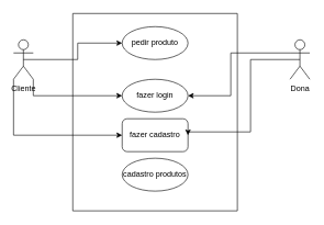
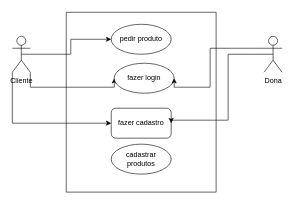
  <mxCell id="0" />
  <mxCell id="1" parent="0" />
  <mxCell id="2" style="edgeStyle=orthogonalEdgeStyle;rounded=0;orthogonalLoop=1;jettySize=auto;html=1;exitX=0.5;exitY=0.5;exitDx=0;exitDy=0;exitPerimeter=0;entryX=0;entryY=0.5;entryDx=0;entryDy=0;" edge="1" parent="1" source="5" target="7"><mxGeometry relative="1" as="geometry"><mxPoint x="180" y="90" as="targetPoint" /></mxGeometry></mxCell>
  <mxCell id="3" style="edgeStyle=orthogonalEdgeStyle;rounded=0;orthogonalLoop=1;jettySize=auto;html=1;exitX=1;exitY=1;exitDx=0;exitDy=0;exitPerimeter=0;entryX=0;entryY=0.5;entryDx=0;entryDy=0;" edge="1" parent="1" source="5" target="8"><mxGeometry relative="1" as="geometry"><mxPoint x="180" y="150" as="targetPoint" /><Array as="points"><mxPoint x="50" y="145" /></Array></mxGeometry></mxCell>
  <mxCell id="4" style="edgeStyle=orthogonalEdgeStyle;rounded=0;orthogonalLoop=1;jettySize=auto;html=1;exitX=0;exitY=1;exitDx=0;exitDy=0;exitPerimeter=0;entryX=0;entryY=0.5;entryDx=0;entryDy=0;" edge="1" parent="1" source="5" target="10"><mxGeometry relative="1" as="geometry" /></mxCell>
  <mxCell id="5" value="Cliente" style="shape=umlActor;verticalLabelPosition=bottom;verticalAlign=top;html=1;outlineConnect=0;" vertex="1" parent="1"><mxGeometry x="20" y="60" width="30" height="60" as="geometry" /></mxCell>
  <mxCell id="6" value="" style="swimlane;startSize=0;" vertex="1" parent="1"><mxGeometry x="110" y="20" width="250" height="300" as="geometry" /></mxCell>
  <mxCell id="7" value="pedir produto" style="ellipse;whiteSpace=wrap;html=1;" vertex="1" parent="6"><mxGeometry x="75" y="20" width="100" height="50" as="geometry" /></mxCell>
- <mxCell id="8" value="fazer login" style="ellipse;whiteSpace=wrap;html=1;" vertex="1" parent="6"><mxGeometry x="75" y="100" width="100" height="50" as="geometry" /></mxCell>
- <mxCell id="9" value="cadastro produtos" style="ellipse;whiteSpace=wrap;html=1;" vertex="1" parent="6"><mxGeometry x="75" y="220" width="100" height="50" as="geometry" /></mxCell>
+ <mxCell id="8" value="fazer login" style="ellipse;whiteSpace=wrap;html=1;" vertex="1" parent="6"><mxGeometry x="80" y="85" width="100" height="50" as="geometry" /></mxCell>
+ <mxCell id="9" value="cadastrar produtos" style="ellipse;whiteSpace=wrap;html=1;" vertex="1" parent="6"><mxGeometry x="75" y="220" width="100" height="50" as="geometry" /></mxCell>
  <mxCell id="10" value="fazer cadastro" style="whiteSpace=wrap;html=1;rounded=1;" vertex="1" parent="6"><mxGeometry x="75" y="160" width="100" height="50" as="geometry" /></mxCell>
  <mxCell id="11" style="edgeStyle=orthogonalEdgeStyle;rounded=0;orthogonalLoop=1;jettySize=auto;html=1;exitX=0;exitY=0.333;exitDx=0;exitDy=0;exitPerimeter=0;entryX=1;entryY=0.5;entryDx=0;entryDy=0;" edge="1" parent="1" source="13" target="8"><mxGeometry relative="1" as="geometry"><Array as="points"><mxPoint x="350" y="80" /><mxPoint x="350" y="145" /></Array></mxGeometry></mxCell>
  <mxCell id="12" style="edgeStyle=orthogonalEdgeStyle;rounded=0;orthogonalLoop=1;jettySize=auto;html=1;exitX=0.5;exitY=0.5;exitDx=0;exitDy=0;exitPerimeter=0;entryX=1;entryY=0.5;entryDx=0;entryDy=0;" edge="1" parent="1" source="13" target="10"><mxGeometry relative="1" as="geometry"><Array as="points"><mxPoint x="380" y="90" /><mxPoint x="380" y="200" /></Array></mxGeometry></mxCell>
  <mxCell id="13" value="Dona" style="shape=umlActor;verticalLabelPosition=bottom;verticalAlign=top;html=1;outlineConnect=0;" vertex="1" parent="1"><mxGeometry x="440" y="60" width="30" height="60" as="geometry" /></mxCell>
  <mxCell id="14" style="edgeStyle=orthogonalEdgeStyle;rounded=0;orthogonalLoop=1;jettySize=auto;html=1;exitX=0.5;exitY=1;exitDx=0;exitDy=0;" edge="1" parent="1" source="6" target="6"><mxGeometry relative="1" as="geometry" /></mxCell>
